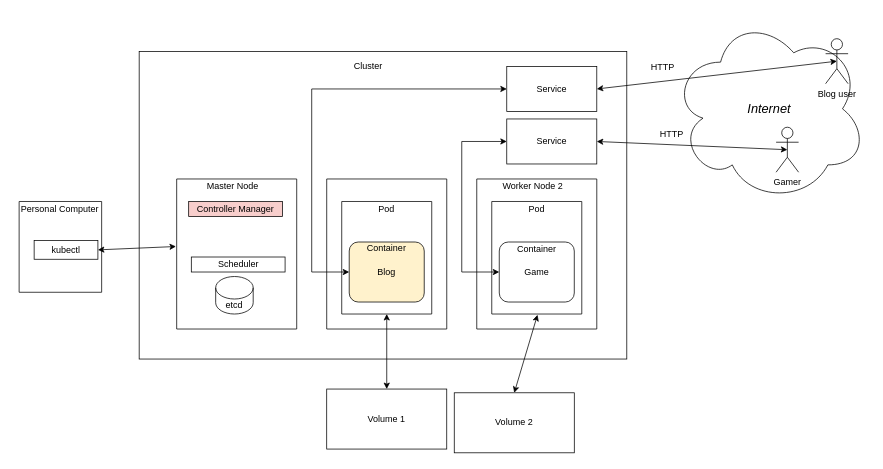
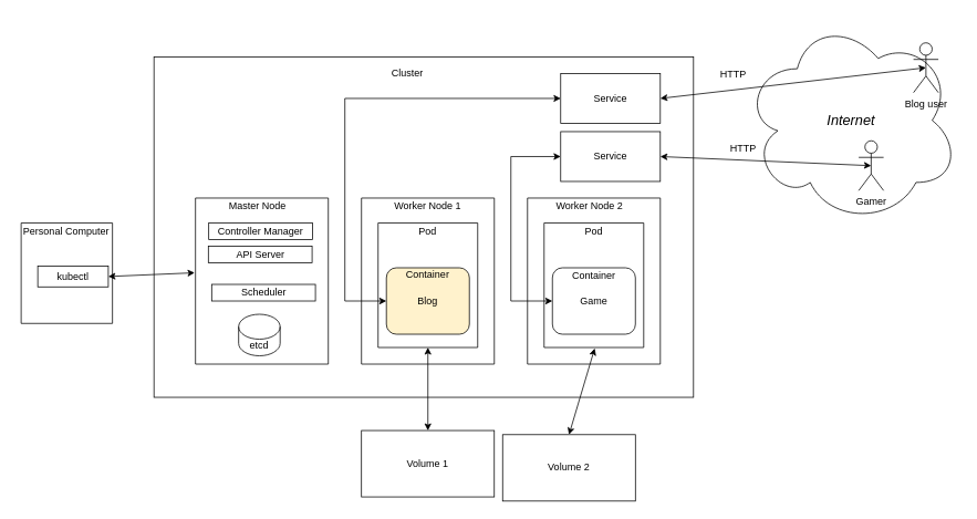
  <mxCell id="0" />
  <mxCell id="1" parent="0" />
  <mxCell id="2" value="&lt;font style=&quot;font-size: 17px&quot;&gt;Internet&lt;/font&gt;" style="ellipse;shape=cloud;whiteSpace=wrap;html=1;align=center;verticalAlign=middle;fontStyle=2" vertex="1" parent="1"><mxGeometry x="895" y="20" width="260" height="249" as="geometry" /></mxCell>
  <mxCell id="3" value="" style="rounded=0;whiteSpace=wrap;html=1;" vertex="1" parent="1"><mxGeometry x="185" y="68" width="650" height="410" as="geometry" /></mxCell>
  <mxCell id="4" value="" style="verticalLabelPosition=bottom;verticalAlign=top;html=1;shape=mxgraph.basic.rect;fillColor2=none;strokeWidth=1;size=20;indent=5;" vertex="1" parent="1"><mxGeometry x="235" y="238" width="160" height="200" as="geometry" /></mxCell>
  <mxCell id="5" value="Master Node" style="text;html=1;strokeColor=none;fillColor=none;align=center;verticalAlign=middle;whiteSpace=wrap;rounded=0;" vertex="1" parent="1"><mxGeometry x="270" y="238" width="80" height="20" as="geometry" /></mxCell>
  <mxCell id="6" value="" style="verticalLabelPosition=bottom;verticalAlign=top;html=1;shape=mxgraph.basic.rect;fillColor2=none;strokeWidth=1;size=20;indent=5;" vertex="1" parent="1"><mxGeometry x="435" y="238" width="160" height="200" as="geometry" /></mxCell>
+ <mxCell id="7" value="Worker Node 1" style="text;html=1;strokeColor=none;fillColor=none;align=center;verticalAlign=middle;whiteSpace=wrap;rounded=0;" vertex="1" parent="1"><mxGeometry x="470" y="238" width="90" height="20" as="geometry" /></mxCell>
  <mxCell id="8" value="" style="verticalLabelPosition=bottom;verticalAlign=top;html=1;shape=mxgraph.basic.rect;fillColor2=none;strokeWidth=1;size=20;indent=5;" vertex="1" parent="1"><mxGeometry x="455" y="268" width="120" height="150" as="geometry" /></mxCell>
  <mxCell id="9" value="&lt;div&gt;Pod&lt;/div&gt;" style="text;html=1;strokeColor=none;fillColor=none;align=center;verticalAlign=middle;whiteSpace=wrap;rounded=0;" vertex="1" parent="1"><mxGeometry x="495" y="268" width="40" height="20" as="geometry" /></mxCell>
  <mxCell id="10" style="edgeStyle=orthogonalEdgeStyle;rounded=0;orthogonalLoop=1;jettySize=auto;html=1;exitX=0;exitY=0.5;exitDx=0;exitDy=0;entryX=0;entryY=0.5;entryDx=0;entryDy=0;endArrow=classic;endFill=1;startArrow=classic;startFill=1;" edge="1" parent="1" source="11" target="22"><mxGeometry relative="1" as="geometry"><Array as="points"><mxPoint x="415" y="362" /><mxPoint x="415" y="118" /></Array></mxGeometry></mxCell>
  <mxCell id="11" value="Blog" style="rounded=1;whiteSpace=wrap;html=1;fillColor=#fff2cc;" vertex="1" parent="1"><mxGeometry x="465" y="322" width="100" height="80" as="geometry" /></mxCell>
  <mxCell id="12" value="" style="verticalLabelPosition=bottom;verticalAlign=top;html=1;shape=mxgraph.basic.rect;fillColor2=none;strokeWidth=1;size=20;indent=5;" vertex="1" parent="1"><mxGeometry x="635" y="238" width="160" height="200" as="geometry" /></mxCell>
  <mxCell id="13" value="Worker Node 2" style="text;html=1;strokeColor=none;fillColor=none;align=center;verticalAlign=middle;whiteSpace=wrap;rounded=0;" vertex="1" parent="1"><mxGeometry x="655" y="238" width="110" height="20" as="geometry" /></mxCell>
  <mxCell id="14" value="" style="verticalLabelPosition=bottom;verticalAlign=top;html=1;shape=mxgraph.basic.rect;fillColor2=none;strokeWidth=1;size=20;indent=5;" vertex="1" parent="1"><mxGeometry x="655" y="268" width="120" height="150" as="geometry" /></mxCell>
  <mxCell id="15" value="&lt;div&gt;Pod&lt;/div&gt;" style="text;html=1;strokeColor=none;fillColor=none;align=center;verticalAlign=middle;whiteSpace=wrap;rounded=0;" vertex="1" parent="1"><mxGeometry x="695" y="268" width="40" height="20" as="geometry" /></mxCell>
  <mxCell id="16" value="&lt;div&gt;Volume 1&lt;br&gt;&lt;/div&gt;" style="rounded=0;whiteSpace=wrap;html=1;" vertex="1" parent="1"><mxGeometry x="435" y="518" width="160" height="80" as="geometry" /></mxCell>
  <mxCell id="17" value="&lt;div&gt;Volume 2&lt;br&gt;&lt;/div&gt;" style="rounded=0;whiteSpace=wrap;html=1;" vertex="1" parent="1"><mxGeometry x="605" y="523" width="160" height="80" as="geometry" /></mxCell>
  <mxCell id="18" value="" style="endArrow=classic;startArrow=classic;html=1;" edge="1" parent="1" source="16"><mxGeometry width="50" height="50" relative="1" as="geometry"><mxPoint x="455" y="488" as="sourcePoint" /><mxPoint x="515" y="418" as="targetPoint" /></mxGeometry></mxCell>
  <mxCell id="19" value="" style="endArrow=classic;startArrow=classic;html=1;entryX=0.508;entryY=1.007;entryDx=0;entryDy=0;entryPerimeter=0;exitX=0.5;exitY=0;exitDx=0;exitDy=0;" edge="1" parent="1" source="17" target="14"><mxGeometry width="50" height="50" relative="1" as="geometry"><mxPoint x="455" y="488" as="sourcePoint" /><mxPoint x="505" y="438" as="targetPoint" /></mxGeometry></mxCell>
  <mxCell id="20" value="&lt;div&gt;Cluster&lt;/div&gt;" style="text;html=1;align=center;verticalAlign=middle;resizable=0;points=[];autosize=1;strokeColor=none;" vertex="1" parent="1"><mxGeometry x="465" y="78" width="50" height="20" as="geometry" /></mxCell>
  <mxCell id="21" value="Service" style="rounded=0;whiteSpace=wrap;html=1;" vertex="1" parent="1"><mxGeometry x="675" y="158" width="120" height="60" as="geometry" /></mxCell>
  <mxCell id="22" value="Service" style="rounded=0;whiteSpace=wrap;html=1;" vertex="1" parent="1"><mxGeometry x="675" y="88" width="120" height="60" as="geometry" /></mxCell>
  <mxCell id="23" value="Container" style="text;html=1;strokeColor=none;fillColor=none;align=center;verticalAlign=middle;whiteSpace=wrap;rounded=0;" vertex="1" parent="1"><mxGeometry x="495" y="321" width="40" height="20" as="geometry" /></mxCell>
  <mxCell id="24" value="Container" style="text;html=1;strokeColor=none;fillColor=none;align=center;verticalAlign=middle;whiteSpace=wrap;rounded=0;" vertex="1" parent="1"><mxGeometry x="695" y="321" width="40" height="20" as="geometry" /></mxCell>
  <mxCell id="25" style="edgeStyle=orthogonalEdgeStyle;rounded=0;orthogonalLoop=1;jettySize=auto;html=1;exitX=0;exitY=0.5;exitDx=0;exitDy=0;entryX=0;entryY=0.5;entryDx=0;entryDy=0;endArrow=classic;endFill=1;startArrow=classic;startFill=1;" edge="1" parent="1" source="26" target="21"><mxGeometry relative="1" as="geometry"><Array as="points"><mxPoint x="615" y="362" /><mxPoint x="615" y="188" /></Array></mxGeometry></mxCell>
  <mxCell id="26" value="Game" style="rounded=1;whiteSpace=wrap;html=1;" vertex="1" parent="1"><mxGeometry x="665" y="322" width="100" height="80" as="geometry" /></mxCell>
  <mxCell id="27" value="Container" style="text;html=1;strokeColor=none;fillColor=none;align=center;verticalAlign=middle;whiteSpace=wrap;rounded=0;" vertex="1" parent="1"><mxGeometry x="695" y="322" width="40" height="20" as="geometry" /></mxCell>
- <mxCell id="28" value="Controller Manager" style="rounded=0;whiteSpace=wrap;html=1;fillColor=#f8cecc;" vertex="1" parent="1"><mxGeometry x="251" y="268" width="125" height="20" as="geometry" /></mxCell>
+ <mxCell id="28" value="Controller Manager" style="rounded=0;whiteSpace=wrap;html=1;" vertex="1" parent="1"><mxGeometry x="251" y="268" width="125" height="20" as="geometry" /></mxCell>
+ <mxCell id="29" value="API Server" style="rounded=0;whiteSpace=wrap;html=1;" vertex="1" parent="1"><mxGeometry x="250.5" y="296" width="125" height="20" as="geometry" /></mxCell>
  <mxCell id="30" value="Scheduler" style="rounded=0;whiteSpace=wrap;html=1;" vertex="1" parent="1"><mxGeometry x="254.5" y="342" width="125" height="20" as="geometry" /></mxCell>
- <mxCell id="31" value="etcd" style="shape=cylinder3;whiteSpace=wrap;html=1;boundedLbl=1;backgroundOutline=1;size=15;" vertex="1" parent="1"><mxGeometry x="287" y="368" width="50" height="50" as="geometry" /></mxCell>
+ <mxCell id="31" value="etcd" style="shape=cylinder3;whiteSpace=wrap;html=1;boundedLbl=1;backgroundOutline=1;size=15;" vertex="1" parent="1"><mxGeometry x="287" y="378" width="50" height="50" as="geometry" /></mxCell>
  <mxCell id="32" value="" style="verticalLabelPosition=bottom;verticalAlign=top;html=1;shape=mxgraph.basic.rect;fillColor2=none;strokeWidth=1;size=20;indent=5;" vertex="1" parent="1"><mxGeometry x="25" y="268" width="110" height="121" as="geometry" /></mxCell>
  <mxCell id="33" value="kubectl" style="rounded=0;whiteSpace=wrap;html=1;" vertex="1" parent="1"><mxGeometry x="45" y="320" width="85" height="25" as="geometry" /></mxCell>
  <mxCell id="34" value="Personal Computer" style="text;html=1;strokeColor=none;fillColor=none;align=center;verticalAlign=middle;whiteSpace=wrap;rounded=0;" vertex="1" parent="1"><mxGeometry x="20" y="269" width="119" height="20" as="geometry" /></mxCell>
  <mxCell id="35" value="Blog user" style="shape=umlActor;verticalLabelPosition=bottom;verticalAlign=top;html=1;outlineConnect=0;" vertex="1" parent="1"><mxGeometry x="1100" y="51" width="30" height="60" as="geometry" /></mxCell>
  <mxCell id="36" value="" style="endArrow=classic;startArrow=classic;html=1;entryX=0.5;entryY=0.5;entryDx=0;entryDy=0;entryPerimeter=0;exitX=1;exitY=0.5;exitDx=0;exitDy=0;" edge="1" parent="1" source="22" target="35"><mxGeometry width="50" height="50" relative="1" as="geometry"><mxPoint x="845" y="318" as="sourcePoint" /><mxPoint x="895" y="268" as="targetPoint" /></mxGeometry></mxCell>
  <mxCell id="37" value="Gamer" style="shape=umlActor;verticalLabelPosition=bottom;verticalAlign=top;html=1;outlineConnect=0;" vertex="1" parent="1"><mxGeometry x="1034" y="169" width="30" height="60" as="geometry" /></mxCell>
  <mxCell id="38" value="" style="endArrow=classic;startArrow=classic;html=1;entryX=0.5;entryY=0.5;entryDx=0;entryDy=0;entryPerimeter=0;exitX=1;exitY=0.5;exitDx=0;exitDy=0;" edge="1" parent="1" source="21" target="37"><mxGeometry width="50" height="50" relative="1" as="geometry"><mxPoint x="845" y="318" as="sourcePoint" /><mxPoint x="895" y="268" as="targetPoint" /></mxGeometry></mxCell>
  <mxCell id="39" value="HTTP" style="text;html=1;strokeColor=none;fillColor=none;align=center;verticalAlign=middle;whiteSpace=wrap;rounded=0;" vertex="1" parent="1"><mxGeometry x="875" y="168" width="40" height="20" as="geometry" /></mxCell>
  <mxCell id="40" value="HTTP" style="text;html=1;strokeColor=none;fillColor=none;align=center;verticalAlign=middle;whiteSpace=wrap;rounded=0;" vertex="1" parent="1"><mxGeometry x="863" y="79" width="40" height="20" as="geometry" /></mxCell>
  <mxCell id="41" value="" style="endArrow=classic;startArrow=classic;html=1;strokeColor=#000000;exitX=1;exitY=0.5;exitDx=0;exitDy=0;entryX=-0.006;entryY=0.45;entryDx=0;entryDy=0;entryPerimeter=0;" edge="1" parent="1" source="33" target="4"><mxGeometry width="50" height="50" relative="1" as="geometry"><mxPoint x="335" y="418" as="sourcePoint" /><mxPoint x="385" y="368" as="targetPoint" /></mxGeometry></mxCell>
